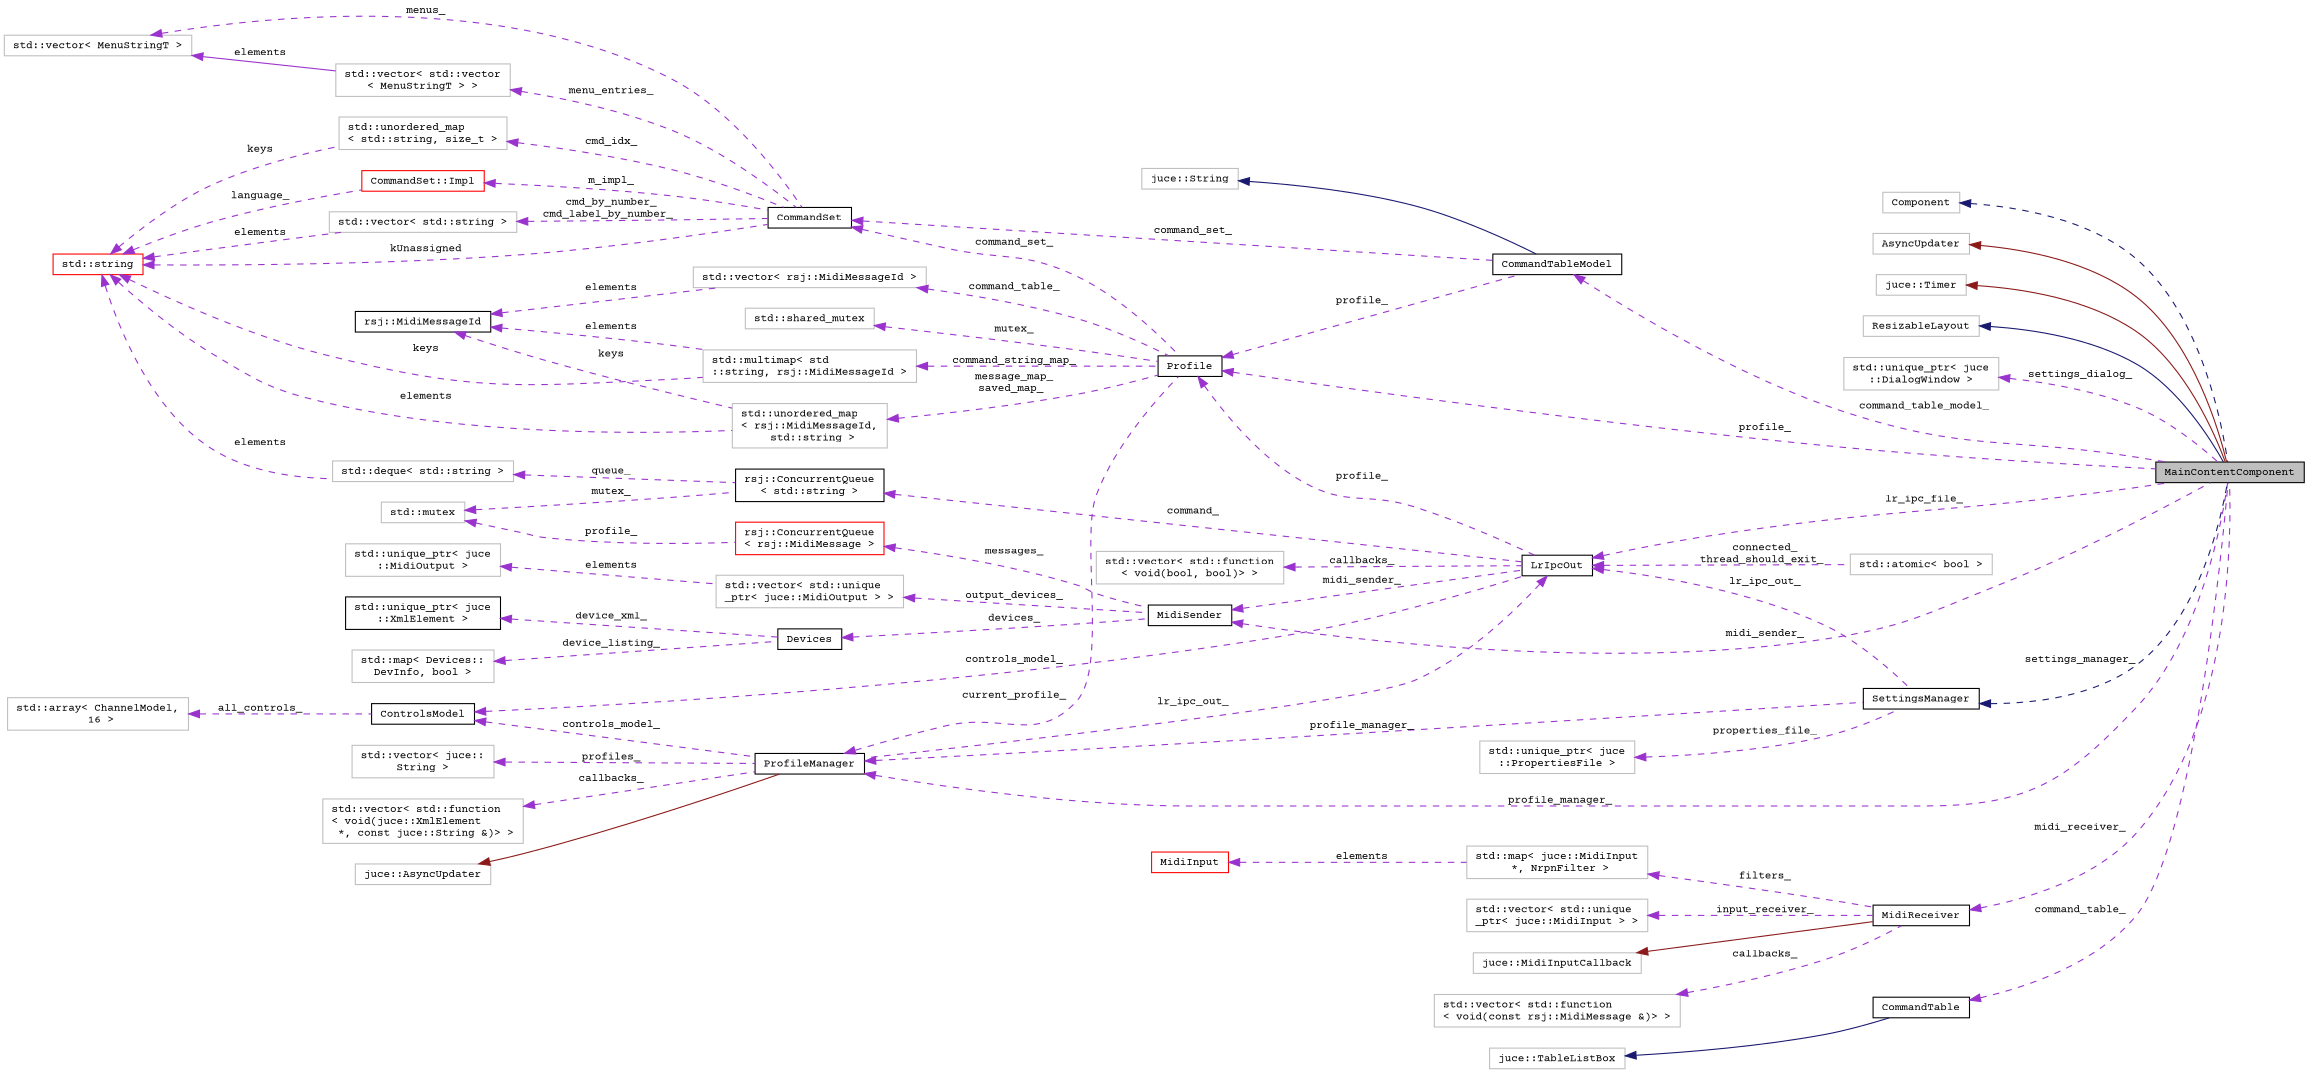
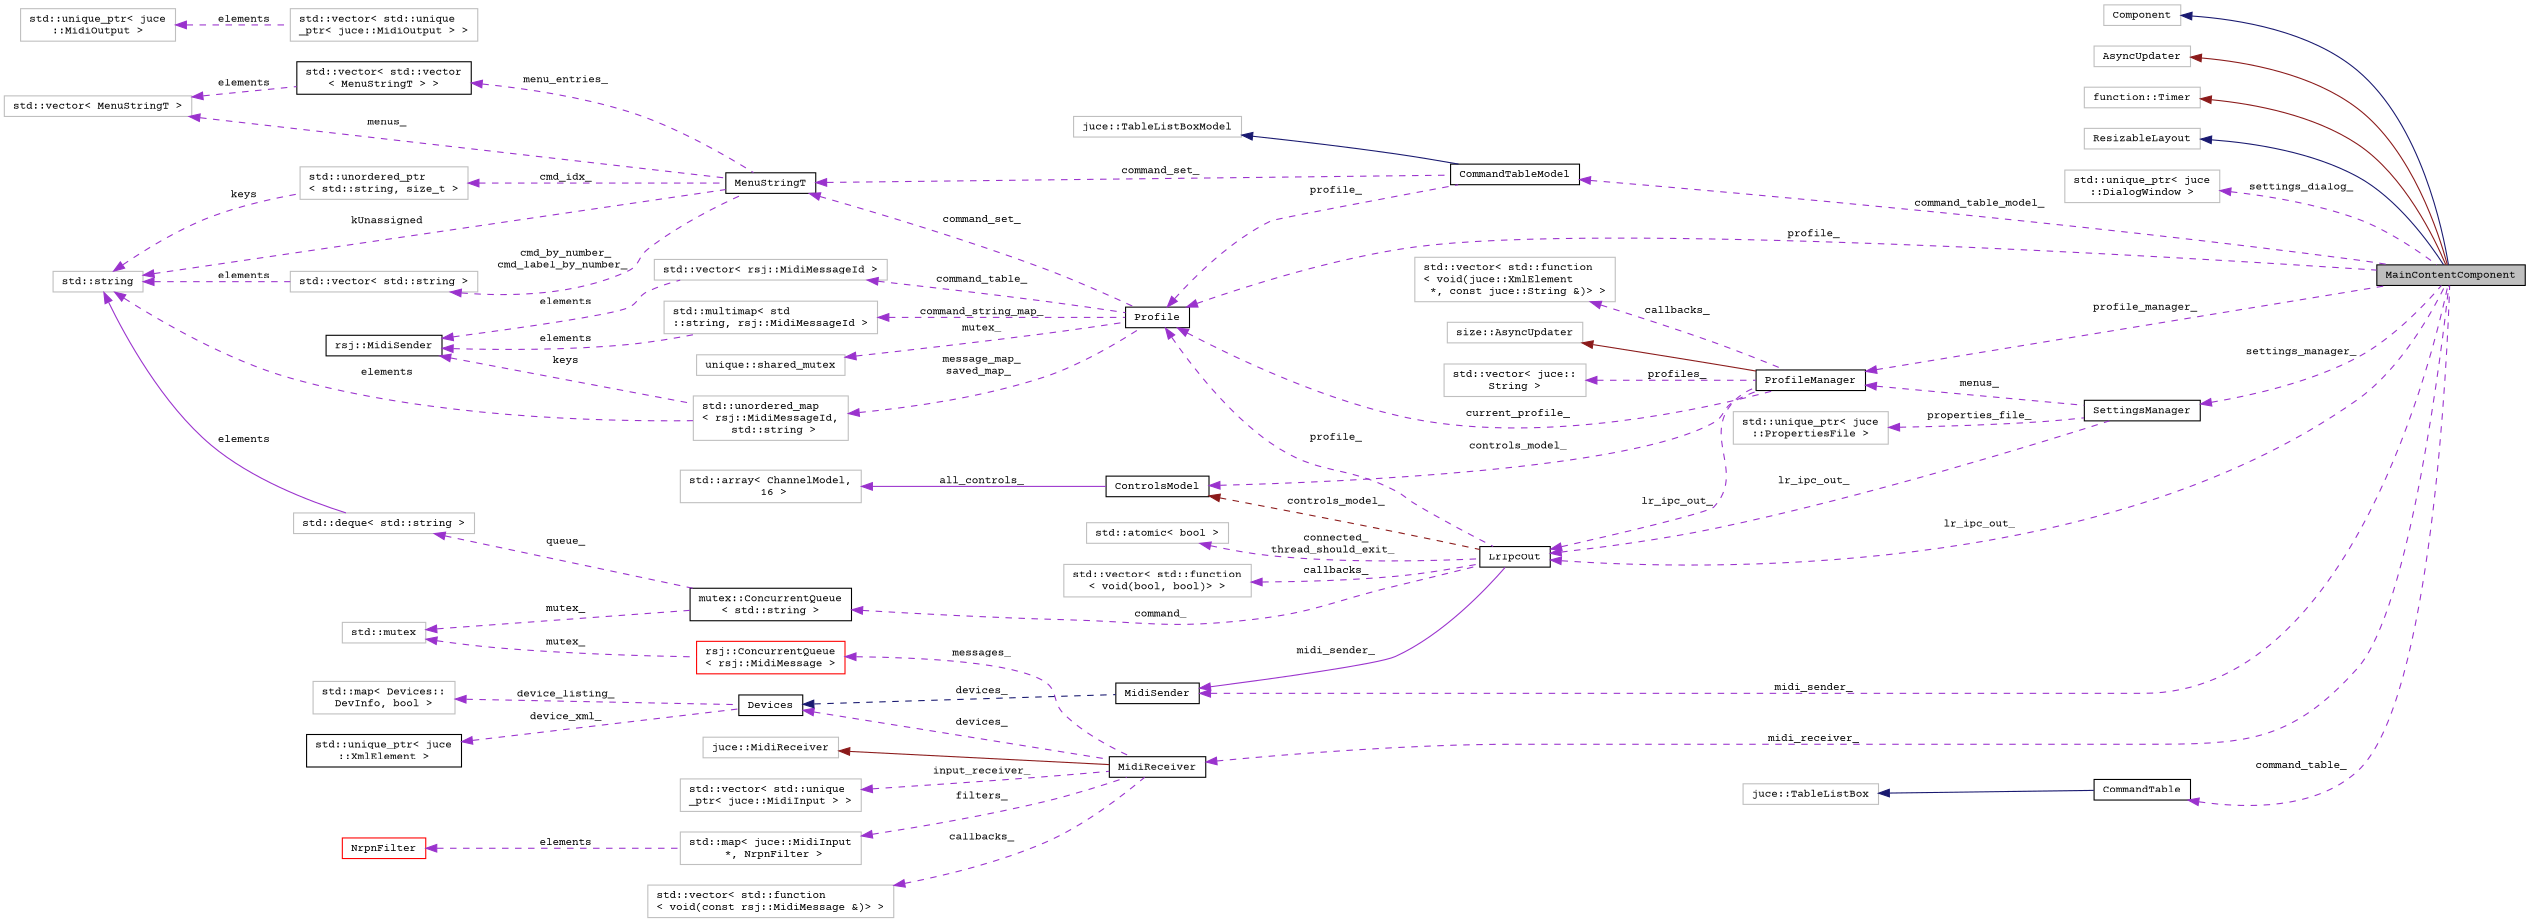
  digraph {
    fontname="Courier Prime"
    rankdir=LR
    node [color=grey75 fillcolor=white fontname="Courier Prime" fontsize=10 shape=record style=filled]
    edge [color=darkorchid3 dir=back fontname="Courier Prime" fontsize=10 labelfontname=Helvetica labelfontsize=10 style=dashed]
    n1 [color=black fillcolor=grey75 fontcolor=black height=0.2 label=MainContentComponent width=0.4]
    n2 [height=0.2 label=Component width=0.4]
    n3 [height=0.2 label=AsyncUpdater width=0.4]
-   n4 [height=0.2 label="juce::Timer" width=0.4]
+   n4 [height=0.2 label="function::Timer" width=0.4]
    n5 [height=0.2 label=ResizableLayout width=0.4]
    n6 [height=0.2 label="std::unique_ptr\< juce\l::DialogWindow \>" width=0.4]
    n7 [color=black height=0.2 label=ProfileManager width=0.4]
    n8 [color=black height=0.2 label=SettingsManager width=0.4]
-   n9 [height=0.2 label="juce::AsyncUpdater" width=0.4]
+   n9 [height=0.2 label="size::AsyncUpdater" width=0.4]
    n10 [height=0.2 label="std::vector\< juce::\lString \>" width=0.4]
    n11 [color=black height=0.2 label=Profile width=0.4]
    n12 [color=black height=0.2 label=LrIpcOut width=0.4]
    n13 [color=black height=0.2 label=CommandTableModel width=0.4]
-   n14 [color=black height=0.2 label=CommandSet width=0.4]
-   n15 [height=0.2 label="std::vector\< std::vector\l\< MenuStringT \> \>" width=0.4]
+   n14 [color=black height=0.2 label=MenuStringT width=0.4]
+   n15 [color=black height=0.2 label="std::vector\< std::vector\l\< MenuStringT \> \>" width=0.4]
    n16 [height=0.2 label="std::vector\< MenuStringT \>" width=0.4]
-   n17 [height=0.2 label="std::unordered_map\l\< std::string, size_t \>" width=0.4]
-   n18 [color=red height=0.2 label="std::string" width=0.4]
-   n19 [color=red height=0.2 label="CommandSet::Impl" width=0.4]
+   n17 [height=0.2 label="std::unordered_ptr\l\< std::string, size_t \>" width=0.4]
+   n18 [height=0.2 label="std::string" width=0.4]
    n20 [height=0.2 label="std::vector\< std::string \>" width=0.4]
    n21 [height=0.2 label="std::multimap\< std\l::string, rsj::MidiMessageId \>" width=0.4]
    n22 [height=0.2 label="std::unordered_map\l\< rsj::MidiMessageId,\l std::string \>" width=0.4]
    n23 [height=0.2 label="std::deque\< std::string \>" width=0.4]
-   n24 [color=black height=0.2 label="rsj::ConcurrentQueue\l\< std::string \>" width=0.4]
-   n25 [height=0.2 label="std::shared_mutex" width=0.4]
+   n24 [color=black height=0.2 label="mutex::ConcurrentQueue\l\< std::string \>" width=0.4]
+   n25 [height=0.2 label="unique::shared_mutex" width=0.4]
    n26 [height=0.2 label="std::vector\< rsj::MidiMessageId \>" width=0.4]
-   n27 [color=black height=0.2 label="rsj::MidiMessageId" width=0.4]
+   n27 [color=black height=0.2 label="rsj::MidiSender" width=0.4]
    n28 [height=0.2 label="std::vector\< std::function\l\< void(juce::XmlElement\l *, const juce::String &)\> \>" width=0.4]
    n29 [color=black height=0.2 label=ControlsModel width=0.4]
    n30 [height=0.2 label="std::array\< ChannelModel,\l 16 \>" width=0.4]
    n31 [height=0.2 label="std::mutex" width=0.4]
    n32 [color=red height=0.2 label="rsj::ConcurrentQueue\l\< rsj::MidiMessage \>" width=0.4]
    n33 [color=black height=0.2 label=MidiReceiver width=0.4]
    n34 [height=0.2 label="std::atomic\< bool \>" width=0.4]
    n35 [height=0.2 label="std::vector\< std::function\l\< void(bool, bool)\> \>" width=0.4]
    n36 [color=black height=0.2 label=MidiSender width=0.4]
    n37 [height=0.2 label="std::vector\< std::unique\l_ptr\< juce::MidiOutput \> \>" width=0.4]
    n38 [height=0.2 label="std::unique_ptr\< juce\l::MidiOutput \>" width=0.4]
    n39 [color=black height=0.2 label=Devices width=0.4]
    n40 [color=black height=0.2 label="std::unique_ptr\< juce\l::XmlElement \>" width=0.4]
    n41 [height=0.2 label="std::map\< Devices::\lDevInfo, bool \>" width=0.4]
    n42 [height=0.2 label="std::unique_ptr\< juce\l::PropertiesFile \>" width=0.4]
-   n43 [height=0.2 label="juce::String" width=0.4]
+   n43 [height=0.2 label="juce::TableListBoxModel" width=0.4]
    n44 [color=black height=0.2 label=CommandTable width=0.4]
    n45 [height=0.2 label="juce::TableListBox" width=0.4]
-   n46 [height=0.2 label="juce::MidiInputCallback" width=0.4]
+   n46 [height=0.2 label="juce::MidiReceiver" width=0.4]
    n47 [height=0.2 label="std::vector\< std::function\l\< void(const rsj::MidiMessage &)\> \>" width=0.4]
    n48 [height=0.2 label="std::map\< juce::MidiInput\l *, NrpnFilter \>" width=0.4]
-   n49 [color=red height=0.2 label=MidiInput width=0.4]
+   n49 [color=red height=0.2 label=NrpnFilter width=0.4]
    n50 [height=0.2 label="std::vector\< std::unique\l_ptr\< juce::MidiInput \> \>" width=0.4]
-   n2 -> n1 [color=midnightblue]
+   n2 -> n1 [color=midnightblue style=solid]
    n3 -> n1 [color=firebrick4 style=solid]
    n4 -> n1 [color=firebrick4 style=solid]
    n5 -> n1 [color=midnightblue style=solid]
    n6 -> n1 [label=" settings_dialog_"]
    n7 -> n1 [label=" profile_manager_"]
-   n7 -> n8 [label=" profile_manager_"]
-   n8 -> n1 [color=midnightblue label=" settings_manager_"]
+   n7 -> n8 [label=" menus_"]
+   n8 -> n1 [label=" settings_manager_"]
    n9 -> n7 [color=firebrick4 style=solid]
    n10 -> n7 [label=" profiles_"]
    n11 -> n1 [label=" profile_"]
-   n7 -> n11 [label=" current_profile_"]
+   n11 -> n7 [label=" current_profile_"]
    n11 -> n12 [label=" profile_"]
    n11 -> n13 [label=" profile_"]
-   n12 -> n1 [label=" lr_ipc_file_"]
+   n12 -> n1 [label=" lr_ipc_out_"]
    n12 -> n7 [label=" lr_ipc_out_"]
    n12 -> n8 [label=" lr_ipc_out_"]
    n13 -> n1 [label=" command_table_model_"]
    n14 -> n11 [label=" command_set_"]
    n14 -> n13 [label=" command_set_"]
    n15 -> n14 [label=" menu_entries_"]
    n16 -> n14 [label=" menus_"]
-   n16 -> n15 [label=" elements" style=solid]
+   n16 -> n15 [label=" elements"]
    n17 -> n14 [label=" cmd_idx_"]
    n18 -> n14 [label=" kUnassigned"]
    n18 -> n17 [label=" keys"]
-   n18 -> n19 [label=" language_"]
    n18 -> n20 [label=" elements"]
-   n18 -> n21 [label=" keys"]
    n18 -> n22 [label=" elements"]
-   n18 -> n23 [label=" elements"]
-   n19 -> n14 [label=" m_impl_"]
+   n18 -> n23 [label=" elements" style=solid]
    n20 -> n14 [label=" cmd_by_number_\ncmd_label_by_number_"]
    n21 -> n11 [label=" command_string_map_"]
    n22 -> n11 [label=" message_map_\nsaved_map_"]
    n23 -> n24 [label=" queue_"]
    n24 -> n12 [label=" command_"]
    n25 -> n11 [label=" mutex_"]
    n26 -> n11 [label=" command_table_"]
    n27 -> n21 [label=" elements"]
    n27 -> n22 [label=" keys"]
    n27 -> n26 [label=" elements"]
    n28 -> n7 [label=" callbacks_"]
    n29 -> n7 [label=" controls_model_"]
-   n29 -> n12 [label=" controls_model_"]
-   n30 -> n29 [label=" all_controls_"]
+   n29 -> n12 [color=firebrick4 label=" controls_model_"]
+   n30 -> n29 [label=" all_controls_" style=solid]
    n31 -> n24 [label=" mutex_"]
-   n31 -> n32 [label=" profile_"]
-   n32 -> n36 [label=" messages_"]
+   n31 -> n32 [label=" mutex_"]
+   n32 -> n33 [label=" messages_"]
    n33 -> n1 [label=" midi_receiver_"]
-   n12 -> n34 [label=" connected_\nthread_should_exit_"]
+   n34 -> n12 [label=" connected_\nthread_should_exit_"]
    n35 -> n12 [label=" callbacks_"]
    n36 -> n1 [label=" midi_sender_"]
-   n36 -> n12 [label=" midi_sender_"]
-   n37 -> n36 [label=" output_devices_"]
+   n36 -> n12 [label=" midi_sender_" style=solid]
    n38 -> n37 [label=" elements"]
-   n39 -> n36 [label=" devices_"]
+   n39 -> n33 [label=" devices_"]
+   n39 -> n36 [color=midnightblue label=" devices_"]
    n40 -> n39 [label=" device_xml_"]
    n41 -> n39 [label=" device_listing_"]
    n42 -> n8 [label=" properties_file_"]
    n43 -> n13 [color=midnightblue style=solid]
    n44 -> n1 [label=" command_table_"]
    n45 -> n44 [color=midnightblue style=solid]
    n46 -> n33 [color=firebrick4 style=solid]
    n47 -> n33 [label=" callbacks_"]
    n48 -> n33 [label=" filters_"]
    n49 -> n48 [label=" elements"]
    n50 -> n33 [label=" input_receiver_"]
  }
